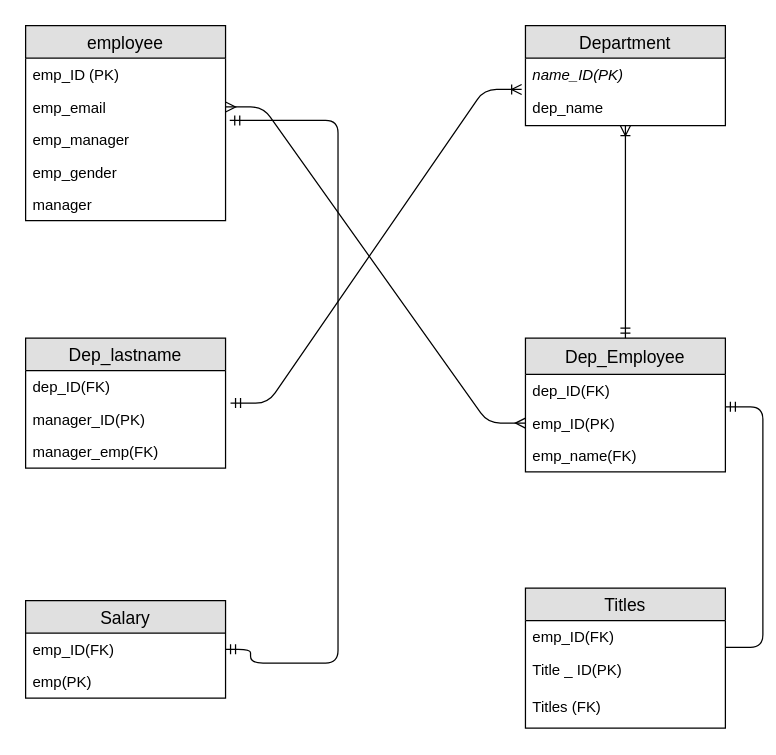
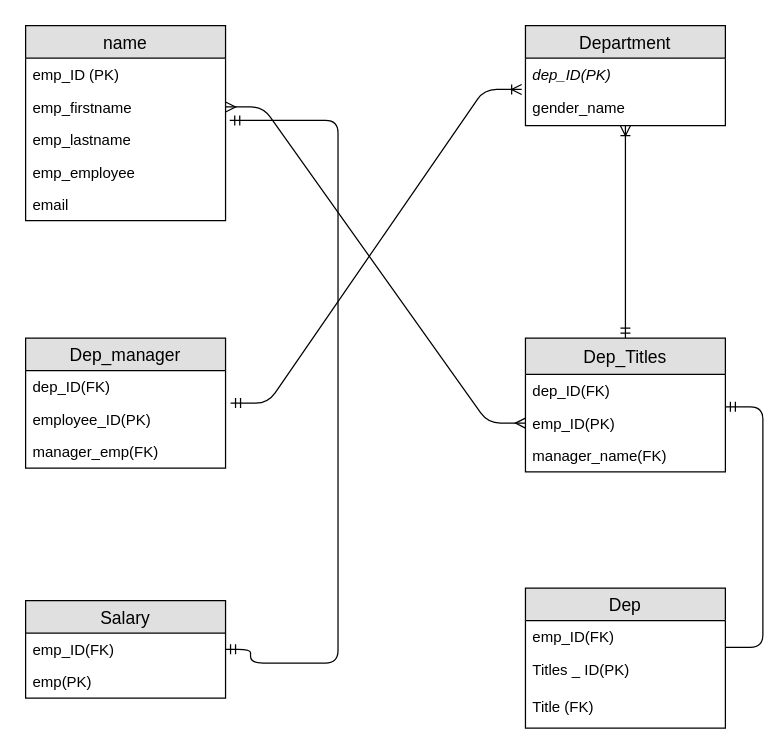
  <mxCell id="0" />
  <mxCell id="1" parent="0" />
- <mxCell id="2" value="employee" style="swimlane;fontStyle=0;childLayout=stackLayout;horizontal=1;startSize=26;fillColor=#e0e0e0;horizontalStack=0;resizeParent=1;resizeParentMax=0;resizeLast=0;collapsible=1;marginBottom=0;swimlaneFillColor=#ffffff;align=center;fontSize=14;" vertex="1" parent="1"><mxGeometry x="20" y="20" width="160" height="156" as="geometry" /></mxCell>
+ <mxCell id="2" value="name" style="swimlane;fontStyle=0;childLayout=stackLayout;horizontal=1;startSize=26;fillColor=#e0e0e0;horizontalStack=0;resizeParent=1;resizeParentMax=0;resizeLast=0;collapsible=1;marginBottom=0;swimlaneFillColor=#ffffff;align=center;fontSize=14;" vertex="1" parent="1"><mxGeometry x="20" y="20" width="160" height="156" as="geometry" /></mxCell>
  <mxCell id="3" value="emp_ID (PK)" style="text;strokeColor=none;fillColor=none;spacingLeft=4;spacingRight=4;overflow=hidden;rotatable=0;points=[[0,0.5],[1,0.5]];portConstraint=eastwest;fontSize=12;" vertex="1" parent="2"><mxGeometry y="26" width="160" height="26" as="geometry" /></mxCell>
- <mxCell id="4" value="emp_email" style="text;strokeColor=none;fillColor=none;spacingLeft=4;spacingRight=4;overflow=hidden;rotatable=0;points=[[0,0.5],[1,0.5]];portConstraint=eastwest;fontSize=12;" vertex="1" parent="2"><mxGeometry y="52" width="160" height="26" as="geometry" /></mxCell>
- <mxCell id="5" value="emp_manager" style="text;strokeColor=none;fillColor=none;spacingLeft=4;spacingRight=4;overflow=hidden;rotatable=0;points=[[0,0.5],[1,0.5]];portConstraint=eastwest;fontSize=12;" vertex="1" parent="2"><mxGeometry y="78" width="160" height="26" as="geometry" /></mxCell>
- <mxCell id="6" value="emp_gender" style="text;strokeColor=none;fillColor=none;spacingLeft=4;spacingRight=4;overflow=hidden;rotatable=0;points=[[0,0.5],[1,0.5]];portConstraint=eastwest;fontSize=12;" vertex="1" parent="2"><mxGeometry y="104" width="160" height="26" as="geometry" /></mxCell>
- <mxCell id="7" value="manager" style="text;strokeColor=none;fillColor=none;spacingLeft=4;spacingRight=4;overflow=hidden;rotatable=0;points=[[0,0.5],[1,0.5]];portConstraint=eastwest;fontSize=12;" vertex="1" parent="2"><mxGeometry y="130" width="160" height="26" as="geometry" /></mxCell>
+ <mxCell id="4" value="emp_firstname" style="text;strokeColor=none;fillColor=none;spacingLeft=4;spacingRight=4;overflow=hidden;rotatable=0;points=[[0,0.5],[1,0.5]];portConstraint=eastwest;fontSize=12;" vertex="1" parent="2"><mxGeometry y="52" width="160" height="26" as="geometry" /></mxCell>
+ <mxCell id="5" value="emp_lastname" style="text;strokeColor=none;fillColor=none;spacingLeft=4;spacingRight=4;overflow=hidden;rotatable=0;points=[[0,0.5],[1,0.5]];portConstraint=eastwest;fontSize=12;" vertex="1" parent="2"><mxGeometry y="78" width="160" height="26" as="geometry" /></mxCell>
+ <mxCell id="6" value="emp_employee" style="text;strokeColor=none;fillColor=none;spacingLeft=4;spacingRight=4;overflow=hidden;rotatable=0;points=[[0,0.5],[1,0.5]];portConstraint=eastwest;fontSize=12;" vertex="1" parent="2"><mxGeometry y="104" width="160" height="26" as="geometry" /></mxCell>
+ <mxCell id="7" value="email" style="text;strokeColor=none;fillColor=none;spacingLeft=4;spacingRight=4;overflow=hidden;rotatable=0;points=[[0,0.5],[1,0.5]];portConstraint=eastwest;fontSize=12;" vertex="1" parent="2"><mxGeometry y="130" width="160" height="26" as="geometry" /></mxCell>
  <mxCell id="8" value="Department" style="swimlane;fontStyle=0;childLayout=stackLayout;horizontal=1;startSize=26;fillColor=#e0e0e0;horizontalStack=0;resizeParent=1;resizeParentMax=0;resizeLast=0;collapsible=1;marginBottom=0;swimlaneFillColor=#ffffff;align=center;fontSize=14;" vertex="1" parent="1"><mxGeometry x="420" y="20" width="160" height="80" as="geometry" /></mxCell>
- <mxCell id="9" value="name_ID(PK)" style="text;strokeColor=none;fillColor=none;spacingLeft=4;spacingRight=4;overflow=hidden;rotatable=0;points=[[0,0.5],[1,0.5]];portConstraint=eastwest;fontSize=12;fontStyle=2" vertex="1" parent="8"><mxGeometry y="26" width="160" height="26" as="geometry" /></mxCell>
- <mxCell id="10" value="dep_name" style="text;strokeColor=none;fillColor=none;spacingLeft=4;spacingRight=4;overflow=hidden;rotatable=0;points=[[0,0.5],[1,0.5]];portConstraint=eastwest;fontSize=12;" vertex="1" parent="8"><mxGeometry y="52" width="160" height="28" as="geometry" /></mxCell>
- <mxCell id="11" value="Dep_lastname" style="swimlane;fontStyle=0;childLayout=stackLayout;horizontal=1;startSize=26;fillColor=#e0e0e0;horizontalStack=0;resizeParent=1;resizeParentMax=0;resizeLast=0;collapsible=1;marginBottom=0;swimlaneFillColor=#ffffff;align=center;fontSize=14;" vertex="1" parent="1"><mxGeometry x="20" y="270" width="160" height="104" as="geometry" /></mxCell>
+ <mxCell id="9" value="dep_ID(PK)" style="text;strokeColor=none;fillColor=none;spacingLeft=4;spacingRight=4;overflow=hidden;rotatable=0;points=[[0,0.5],[1,0.5]];portConstraint=eastwest;fontSize=12;fontStyle=2" vertex="1" parent="8"><mxGeometry y="26" width="160" height="26" as="geometry" /></mxCell>
+ <mxCell id="10" value="gender_name" style="text;strokeColor=none;fillColor=none;spacingLeft=4;spacingRight=4;overflow=hidden;rotatable=0;points=[[0,0.5],[1,0.5]];portConstraint=eastwest;fontSize=12;" vertex="1" parent="8"><mxGeometry y="52" width="160" height="28" as="geometry" /></mxCell>
+ <mxCell id="11" value="Dep_manager" style="swimlane;fontStyle=0;childLayout=stackLayout;horizontal=1;startSize=26;fillColor=#e0e0e0;horizontalStack=0;resizeParent=1;resizeParentMax=0;resizeLast=0;collapsible=1;marginBottom=0;swimlaneFillColor=#ffffff;align=center;fontSize=14;" vertex="1" parent="1"><mxGeometry x="20" y="270" width="160" height="104" as="geometry" /></mxCell>
  <mxCell id="12" value="dep_ID(FK)" style="text;strokeColor=none;fillColor=none;spacingLeft=4;spacingRight=4;overflow=hidden;rotatable=0;points=[[0,0.5],[1,0.5]];portConstraint=eastwest;fontSize=12;" vertex="1" parent="11"><mxGeometry y="26" width="160" height="26" as="geometry" /></mxCell>
- <mxCell id="13" value="manager_ID(PK)" style="text;strokeColor=none;fillColor=none;spacingLeft=4;spacingRight=4;overflow=hidden;rotatable=0;points=[[0,0.5],[1,0.5]];portConstraint=eastwest;fontSize=12;" vertex="1" parent="11"><mxGeometry y="52" width="160" height="26" as="geometry" /></mxCell>
+ <mxCell id="13" value="employee_ID(PK)" style="text;strokeColor=none;fillColor=none;spacingLeft=4;spacingRight=4;overflow=hidden;rotatable=0;points=[[0,0.5],[1,0.5]];portConstraint=eastwest;fontSize=12;" vertex="1" parent="11"><mxGeometry y="52" width="160" height="26" as="geometry" /></mxCell>
  <mxCell id="14" value="manager_emp(FK)" style="text;strokeColor=none;fillColor=none;spacingLeft=4;spacingRight=4;overflow=hidden;rotatable=0;points=[[0,0.5],[1,0.5]];portConstraint=eastwest;fontSize=12;" vertex="1" parent="11"><mxGeometry y="78" width="160" height="26" as="geometry" /></mxCell>
- <mxCell id="15" value="Dep_Employee" style="swimlane;fontStyle=0;childLayout=stackLayout;horizontal=1;startSize=29;fillColor=#e0e0e0;horizontalStack=0;resizeParent=1;resizeParentMax=0;resizeLast=0;collapsible=1;marginBottom=0;swimlaneFillColor=#ffffff;align=center;fontSize=14;" vertex="1" parent="1"><mxGeometry x="420" y="270" width="160" height="107" as="geometry" /></mxCell>
+ <mxCell id="15" value="Dep_Titles" style="swimlane;fontStyle=0;childLayout=stackLayout;horizontal=1;startSize=29;fillColor=#e0e0e0;horizontalStack=0;resizeParent=1;resizeParentMax=0;resizeLast=0;collapsible=1;marginBottom=0;swimlaneFillColor=#ffffff;align=center;fontSize=14;" vertex="1" parent="1"><mxGeometry x="420" y="270" width="160" height="107" as="geometry" /></mxCell>
  <mxCell id="16" value="dep_ID(FK)" style="text;strokeColor=none;fillColor=none;spacingLeft=4;spacingRight=4;overflow=hidden;rotatable=0;points=[[0,0.5],[1,0.5]];portConstraint=eastwest;fontSize=12;" vertex="1" parent="15"><mxGeometry y="29" width="160" height="26" as="geometry" /></mxCell>
  <mxCell id="17" value="" style="edgeStyle=entityRelationEdgeStyle;fontSize=12;html=1;endArrow=ERoneToMany;startArrow=ERmandOne;entryX=0.006;entryY=0.823;entryDx=0;entryDy=0;entryPerimeter=0;" edge="1" parent="15" target="24"><mxGeometry width="100" height="100" relative="1" as="geometry"><mxPoint x="160" y="55" as="sourcePoint" /><mxPoint x="-10" y="250" as="targetPoint" /></mxGeometry></mxCell>
  <mxCell id="18" value="emp_ID(PK)" style="text;strokeColor=none;fillColor=none;spacingLeft=4;spacingRight=4;overflow=hidden;rotatable=0;points=[[0,0.5],[1,0.5]];portConstraint=eastwest;fontSize=12;" vertex="1" parent="15"><mxGeometry y="55" width="160" height="26" as="geometry" /></mxCell>
- <mxCell id="19" value="emp_name(FK)" style="text;strokeColor=none;fillColor=none;spacingLeft=4;spacingRight=4;overflow=hidden;rotatable=0;points=[[0,0.5],[1,0.5]];portConstraint=eastwest;fontSize=12;" vertex="1" parent="15"><mxGeometry y="81" width="160" height="26" as="geometry" /></mxCell>
+ <mxCell id="19" value="manager_name(FK)" style="text;strokeColor=none;fillColor=none;spacingLeft=4;spacingRight=4;overflow=hidden;rotatable=0;points=[[0,0.5],[1,0.5]];portConstraint=eastwest;fontSize=12;" vertex="1" parent="15"><mxGeometry y="81" width="160" height="26" as="geometry" /></mxCell>
  <mxCell id="20" value="Salary" style="swimlane;fontStyle=0;childLayout=stackLayout;horizontal=1;startSize=26;fillColor=#e0e0e0;horizontalStack=0;resizeParent=1;resizeParentMax=0;resizeLast=0;collapsible=1;marginBottom=0;swimlaneFillColor=#ffffff;align=center;fontSize=14;" vertex="1" parent="1"><mxGeometry x="20" y="480" width="160" height="78" as="geometry" /></mxCell>
  <mxCell id="21" value="emp_ID(FK)" style="text;strokeColor=none;fillColor=none;spacingLeft=4;spacingRight=4;overflow=hidden;rotatable=0;points=[[0,0.5],[1,0.5]];portConstraint=eastwest;fontSize=12;" vertex="1" parent="20"><mxGeometry y="26" width="160" height="26" as="geometry" /></mxCell>
  <mxCell id="22" value="emp(PK)" style="text;strokeColor=none;fillColor=none;spacingLeft=4;spacingRight=4;overflow=hidden;rotatable=0;points=[[0,0.5],[1,0.5]];portConstraint=eastwest;fontSize=12;" vertex="1" parent="20"><mxGeometry y="52" width="160" height="26" as="geometry" /></mxCell>
- <mxCell id="23" value="Titles" style="swimlane;fontStyle=0;childLayout=stackLayout;horizontal=1;startSize=26;fillColor=#e0e0e0;horizontalStack=0;resizeParent=1;resizeParentMax=0;resizeLast=0;collapsible=1;marginBottom=0;swimlaneFillColor=#ffffff;align=center;fontSize=14;" vertex="1" parent="1"><mxGeometry x="420" y="470" width="160" height="112" as="geometry" /></mxCell>
+ <mxCell id="23" value="Dep" style="swimlane;fontStyle=0;childLayout=stackLayout;horizontal=1;startSize=26;fillColor=#e0e0e0;horizontalStack=0;resizeParent=1;resizeParentMax=0;resizeLast=0;collapsible=1;marginBottom=0;swimlaneFillColor=#ffffff;align=center;fontSize=14;" vertex="1" parent="1"><mxGeometry x="420" y="470" width="160" height="112" as="geometry" /></mxCell>
  <mxCell id="24" value="emp_ID(FK)" style="text;strokeColor=none;fillColor=none;spacingLeft=4;spacingRight=4;overflow=hidden;rotatable=0;points=[[0,0.5],[1,0.5]];portConstraint=eastwest;fontSize=12;" vertex="1" parent="23"><mxGeometry y="26" width="160" height="26" as="geometry" /></mxCell>
- <mxCell id="25" value="Title _ ID(PK)" style="text;strokeColor=none;fillColor=none;spacingLeft=4;spacingRight=4;overflow=hidden;rotatable=0;points=[[0,0.5],[1,0.5]];portConstraint=eastwest;fontSize=12;" vertex="1" parent="23"><mxGeometry y="52" width="160" height="30" as="geometry" /></mxCell>
- <mxCell id="26" value="Titles (FK)" style="text;strokeColor=none;fillColor=none;spacingLeft=4;spacingRight=4;overflow=hidden;rotatable=0;points=[[0,0.5],[1,0.5]];portConstraint=eastwest;fontSize=12;" vertex="1" parent="23"><mxGeometry y="82" width="160" height="30" as="geometry" /></mxCell>
+ <mxCell id="25" value="Titles _ ID(PK)" style="text;strokeColor=none;fillColor=none;spacingLeft=4;spacingRight=4;overflow=hidden;rotatable=0;points=[[0,0.5],[1,0.5]];portConstraint=eastwest;fontSize=12;" vertex="1" parent="23"><mxGeometry y="52" width="160" height="30" as="geometry" /></mxCell>
+ <mxCell id="26" value="Title (FK)" style="text;strokeColor=none;fillColor=none;spacingLeft=4;spacingRight=4;overflow=hidden;rotatable=0;points=[[0,0.5],[1,0.5]];portConstraint=eastwest;fontSize=12;" vertex="1" parent="23"><mxGeometry y="82" width="160" height="30" as="geometry" /></mxCell>
  <mxCell id="27" value="" style="fontSize=12;html=1;endArrow=ERmandOne;startArrow=ERmandOne;exitX=1.021;exitY=-0.085;exitDx=0;exitDy=0;exitPerimeter=0;edgeStyle=orthogonalEdgeStyle;entryX=1;entryY=0.5;entryDx=0;entryDy=0;" edge="1" parent="1" source="5" target="21"><mxGeometry width="100" height="100" relative="1" as="geometry"><mxPoint x="230" y="270" as="sourcePoint" /><mxPoint x="240" y="530" as="targetPoint" /><Array as="points"><mxPoint x="270" y="96" /><mxPoint x="270" y="530" /><mxPoint x="200" y="530" /><mxPoint x="200" y="519" /></Array></mxGeometry></mxCell>
  <mxCell id="28" value="" style="edgeStyle=entityRelationEdgeStyle;fontSize=12;html=1;endArrow=ERmany;startArrow=ERmany;exitX=1;exitY=0.5;exitDx=0;exitDy=0;entryX=0;entryY=0.5;entryDx=0;entryDy=0;" edge="1" parent="1" source="4" target="18"><mxGeometry width="100" height="100" relative="1" as="geometry"><mxPoint x="190" y="80" as="sourcePoint" /><mxPoint x="410" y="330" as="targetPoint" /></mxGeometry></mxCell>
  <mxCell id="29" value="" style="edgeStyle=orthogonalEdgeStyle;fontSize=12;html=1;endArrow=ERoneToMany;startArrow=ERmandOne;" edge="1" parent="1" source="15"><mxGeometry width="100" height="100" relative="1" as="geometry"><mxPoint x="600" y="229" as="sourcePoint" /><mxPoint x="500" y="100" as="targetPoint" /><Array as="points" /></mxGeometry></mxCell>
  <mxCell id="30" value="" style="edgeStyle=entityRelationEdgeStyle;fontSize=12;html=1;endArrow=ERoneToMany;startArrow=ERmandOne;entryX=-0.019;entryY=0.962;entryDx=0;entryDy=0;entryPerimeter=0;" edge="1" parent="1" target="9"><mxGeometry width="100" height="100" relative="1" as="geometry"><mxPoint x="184" y="322" as="sourcePoint" /><mxPoint x="410" y="70" as="targetPoint" /></mxGeometry></mxCell>
